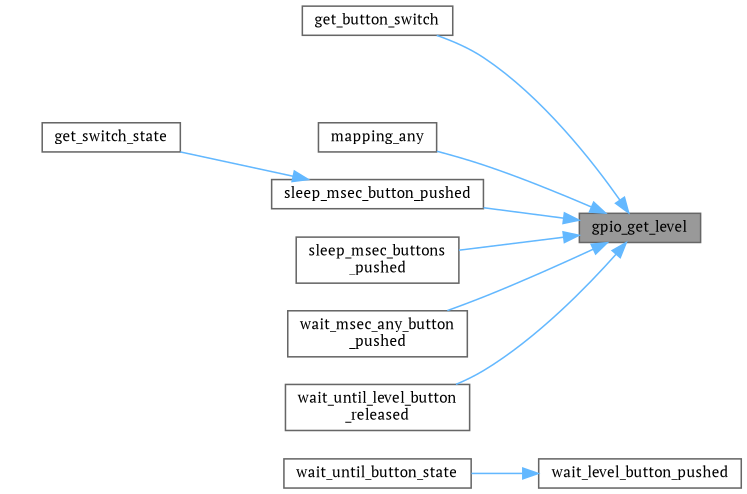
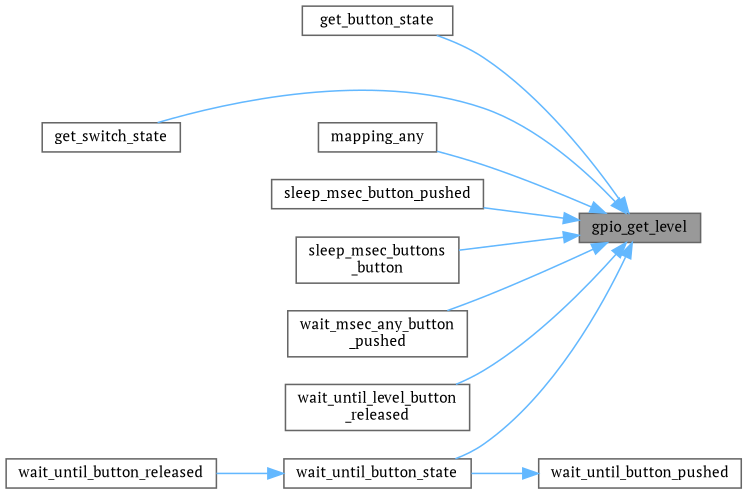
  digraph {
    fontname="PT Serif"
    rankdir=RL
    node [color=grey40 fillcolor=white fontname="PT Serif" fontsize=10 shape=box style=filled]
    edge [color=steelblue1 dir=back fontname="PT Serif" fontsize=10 labelfontname=Helvetica labelfontsize=10 style=solid]
    n1 [color=gray40 fillcolor=grey60 fontcolor=black height=0.2 label=gpio_get_level width=0.4]
-   n2 [height=0.2 label=get_button_switch width=0.4]
+   n2 [height=0.2 label=get_button_state width=0.4]
    n3 [height=0.2 label=get_switch_state width=0.4]
    n4 [height=0.2 label=mapping_any width=0.4]
    n5 [height=0.2 label=sleep_msec_button_pushed width=0.4]
-   n6 [height=0.2 label="sleep_msec_buttons\l_pushed" width=0.4]
+   n6 [height=0.2 label="sleep_msec_buttons\l_button" width=0.4]
    n7 [height=0.2 label="wait_msec_any_button\l_pushed" width=0.4]
    n8 [height=0.2 label="wait_until_level_button\l_released" width=0.4]
    n9 [height=0.2 label=wait_until_button_state width=0.4]
-   n11 [height=0.2 label=wait_level_button_pushed width=0.4]
+   n10 [height=0.2 label=wait_until_button_released width=0.4]
+   n11 [height=0.2 label=wait_until_button_pushed width=0.4]
    n1 -> n2
-   n5 -> n3
+   n1 -> n3
    n1 -> n4
    n1 -> n5
    n1 -> n6
    n1 -> n7
    n1 -> n8
+   n1 -> n9
+   n9 -> n10
    n11 -> n9
  }
